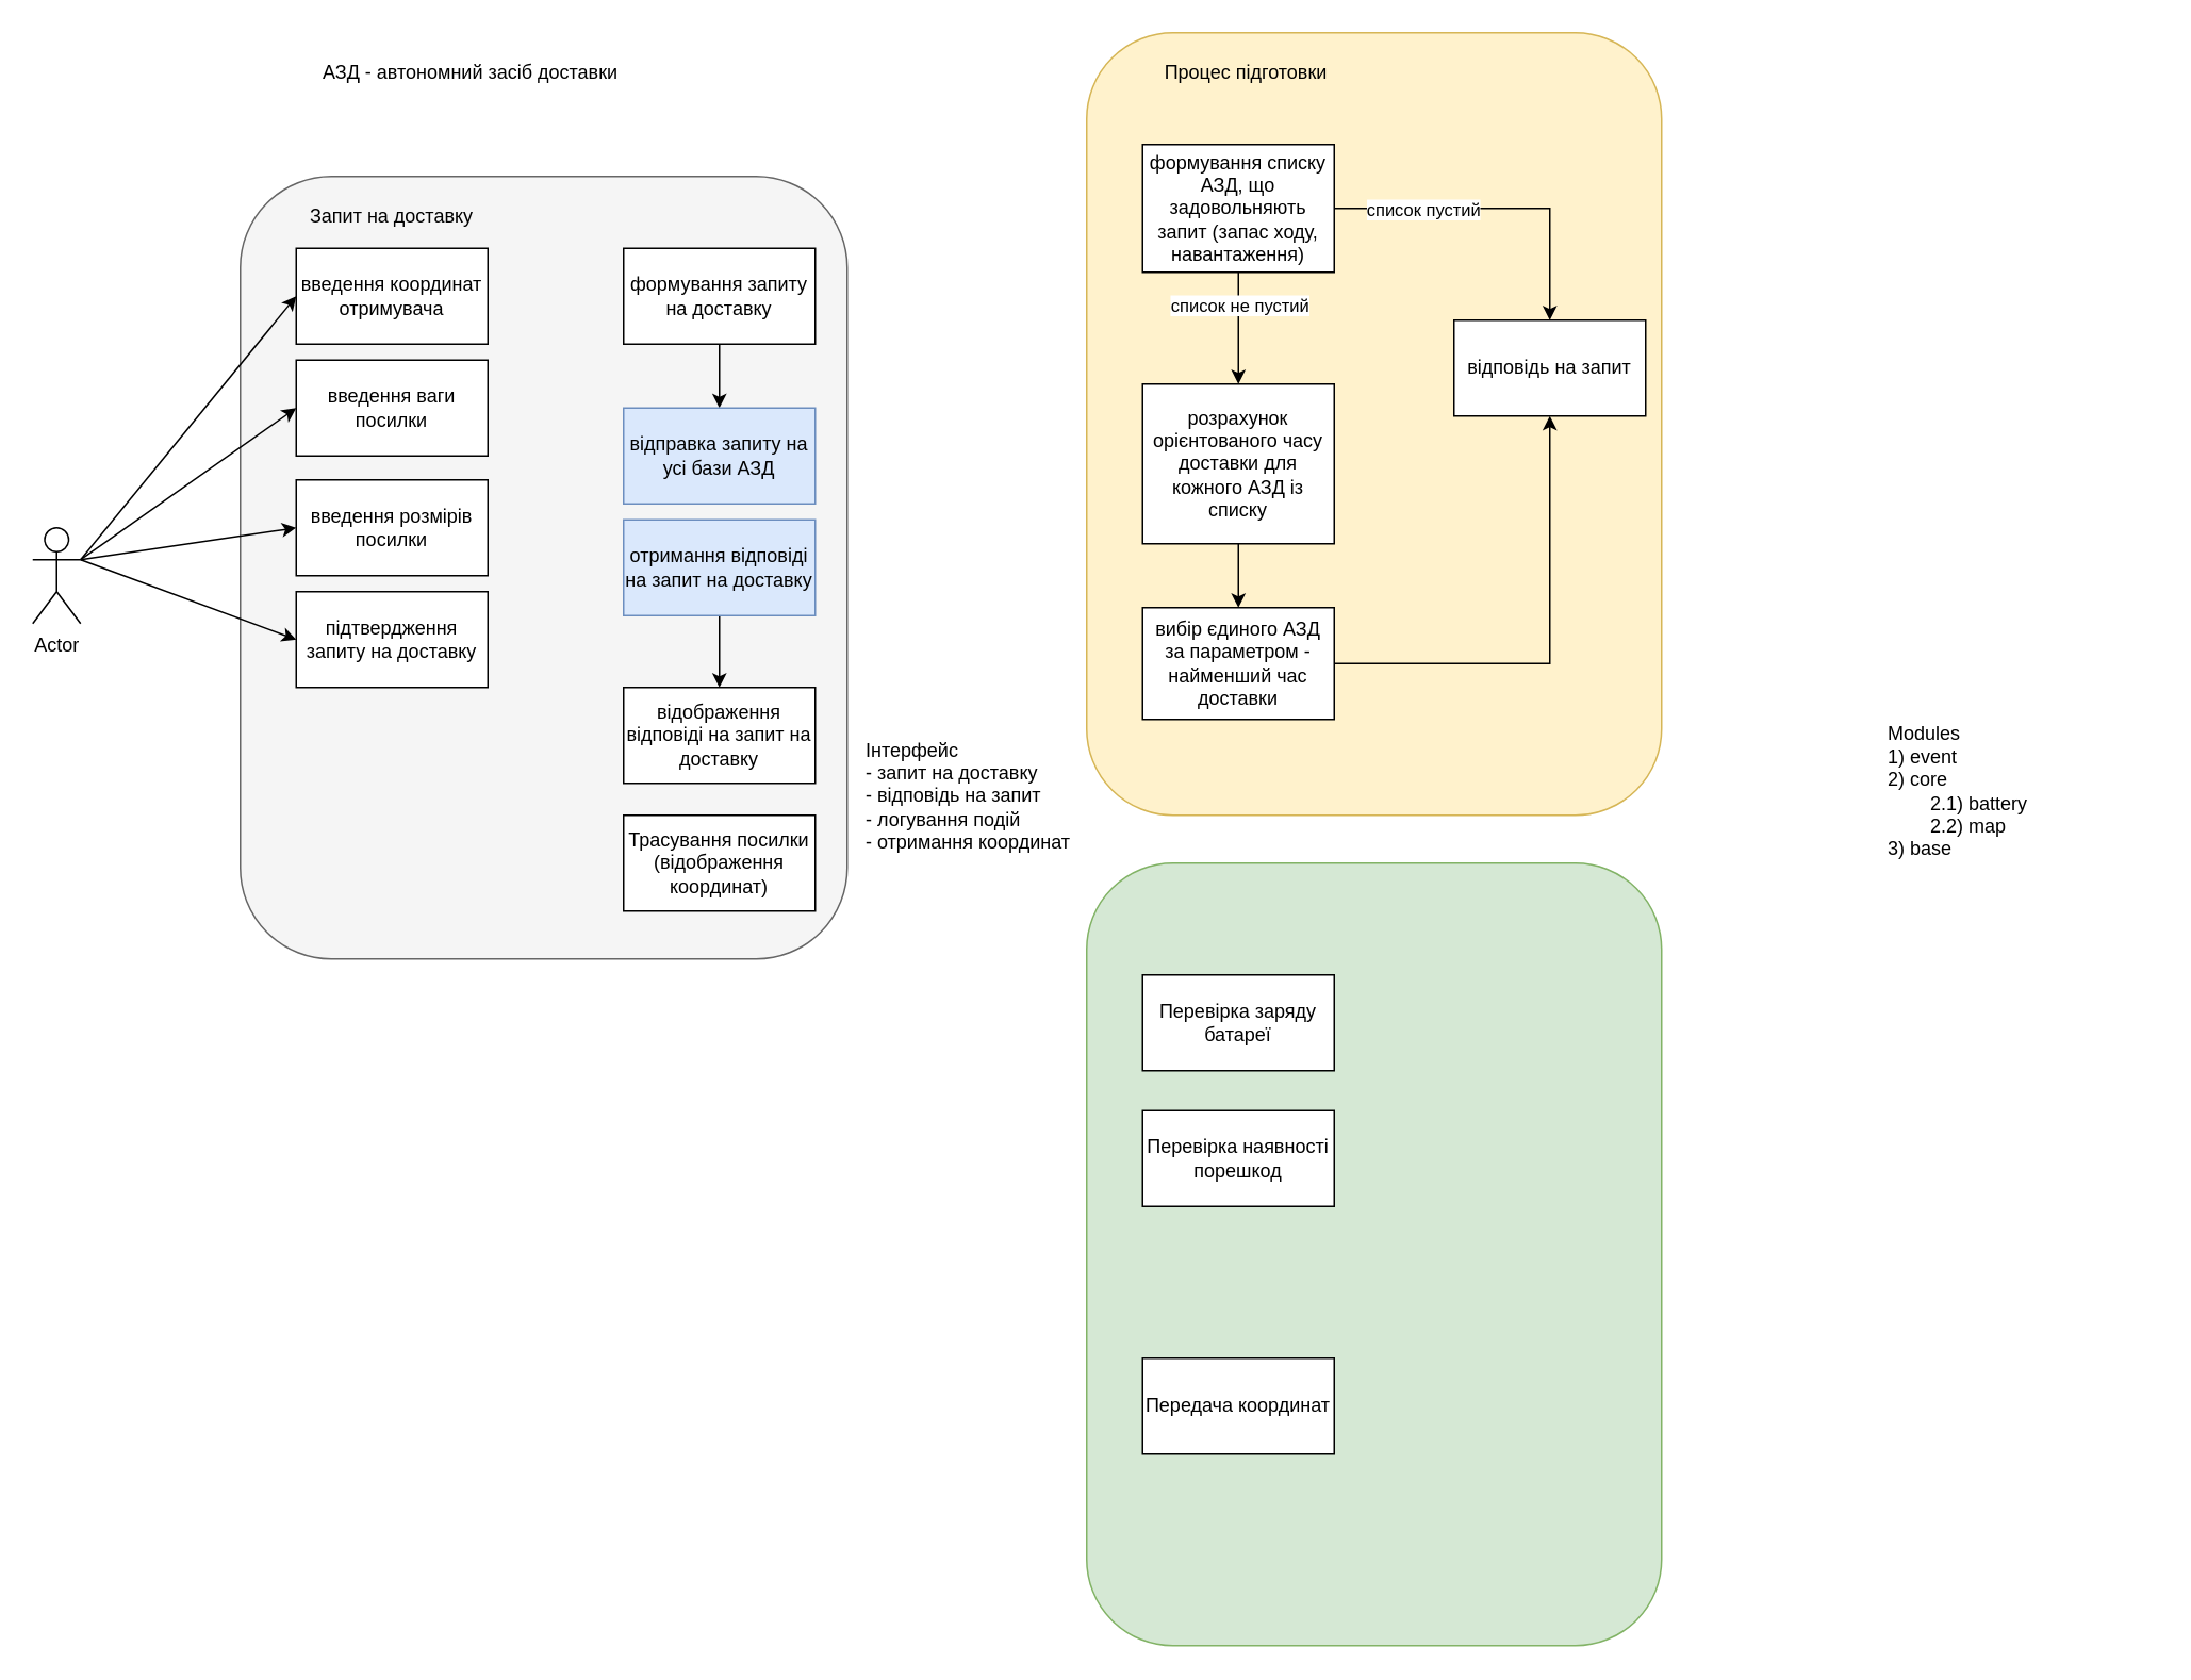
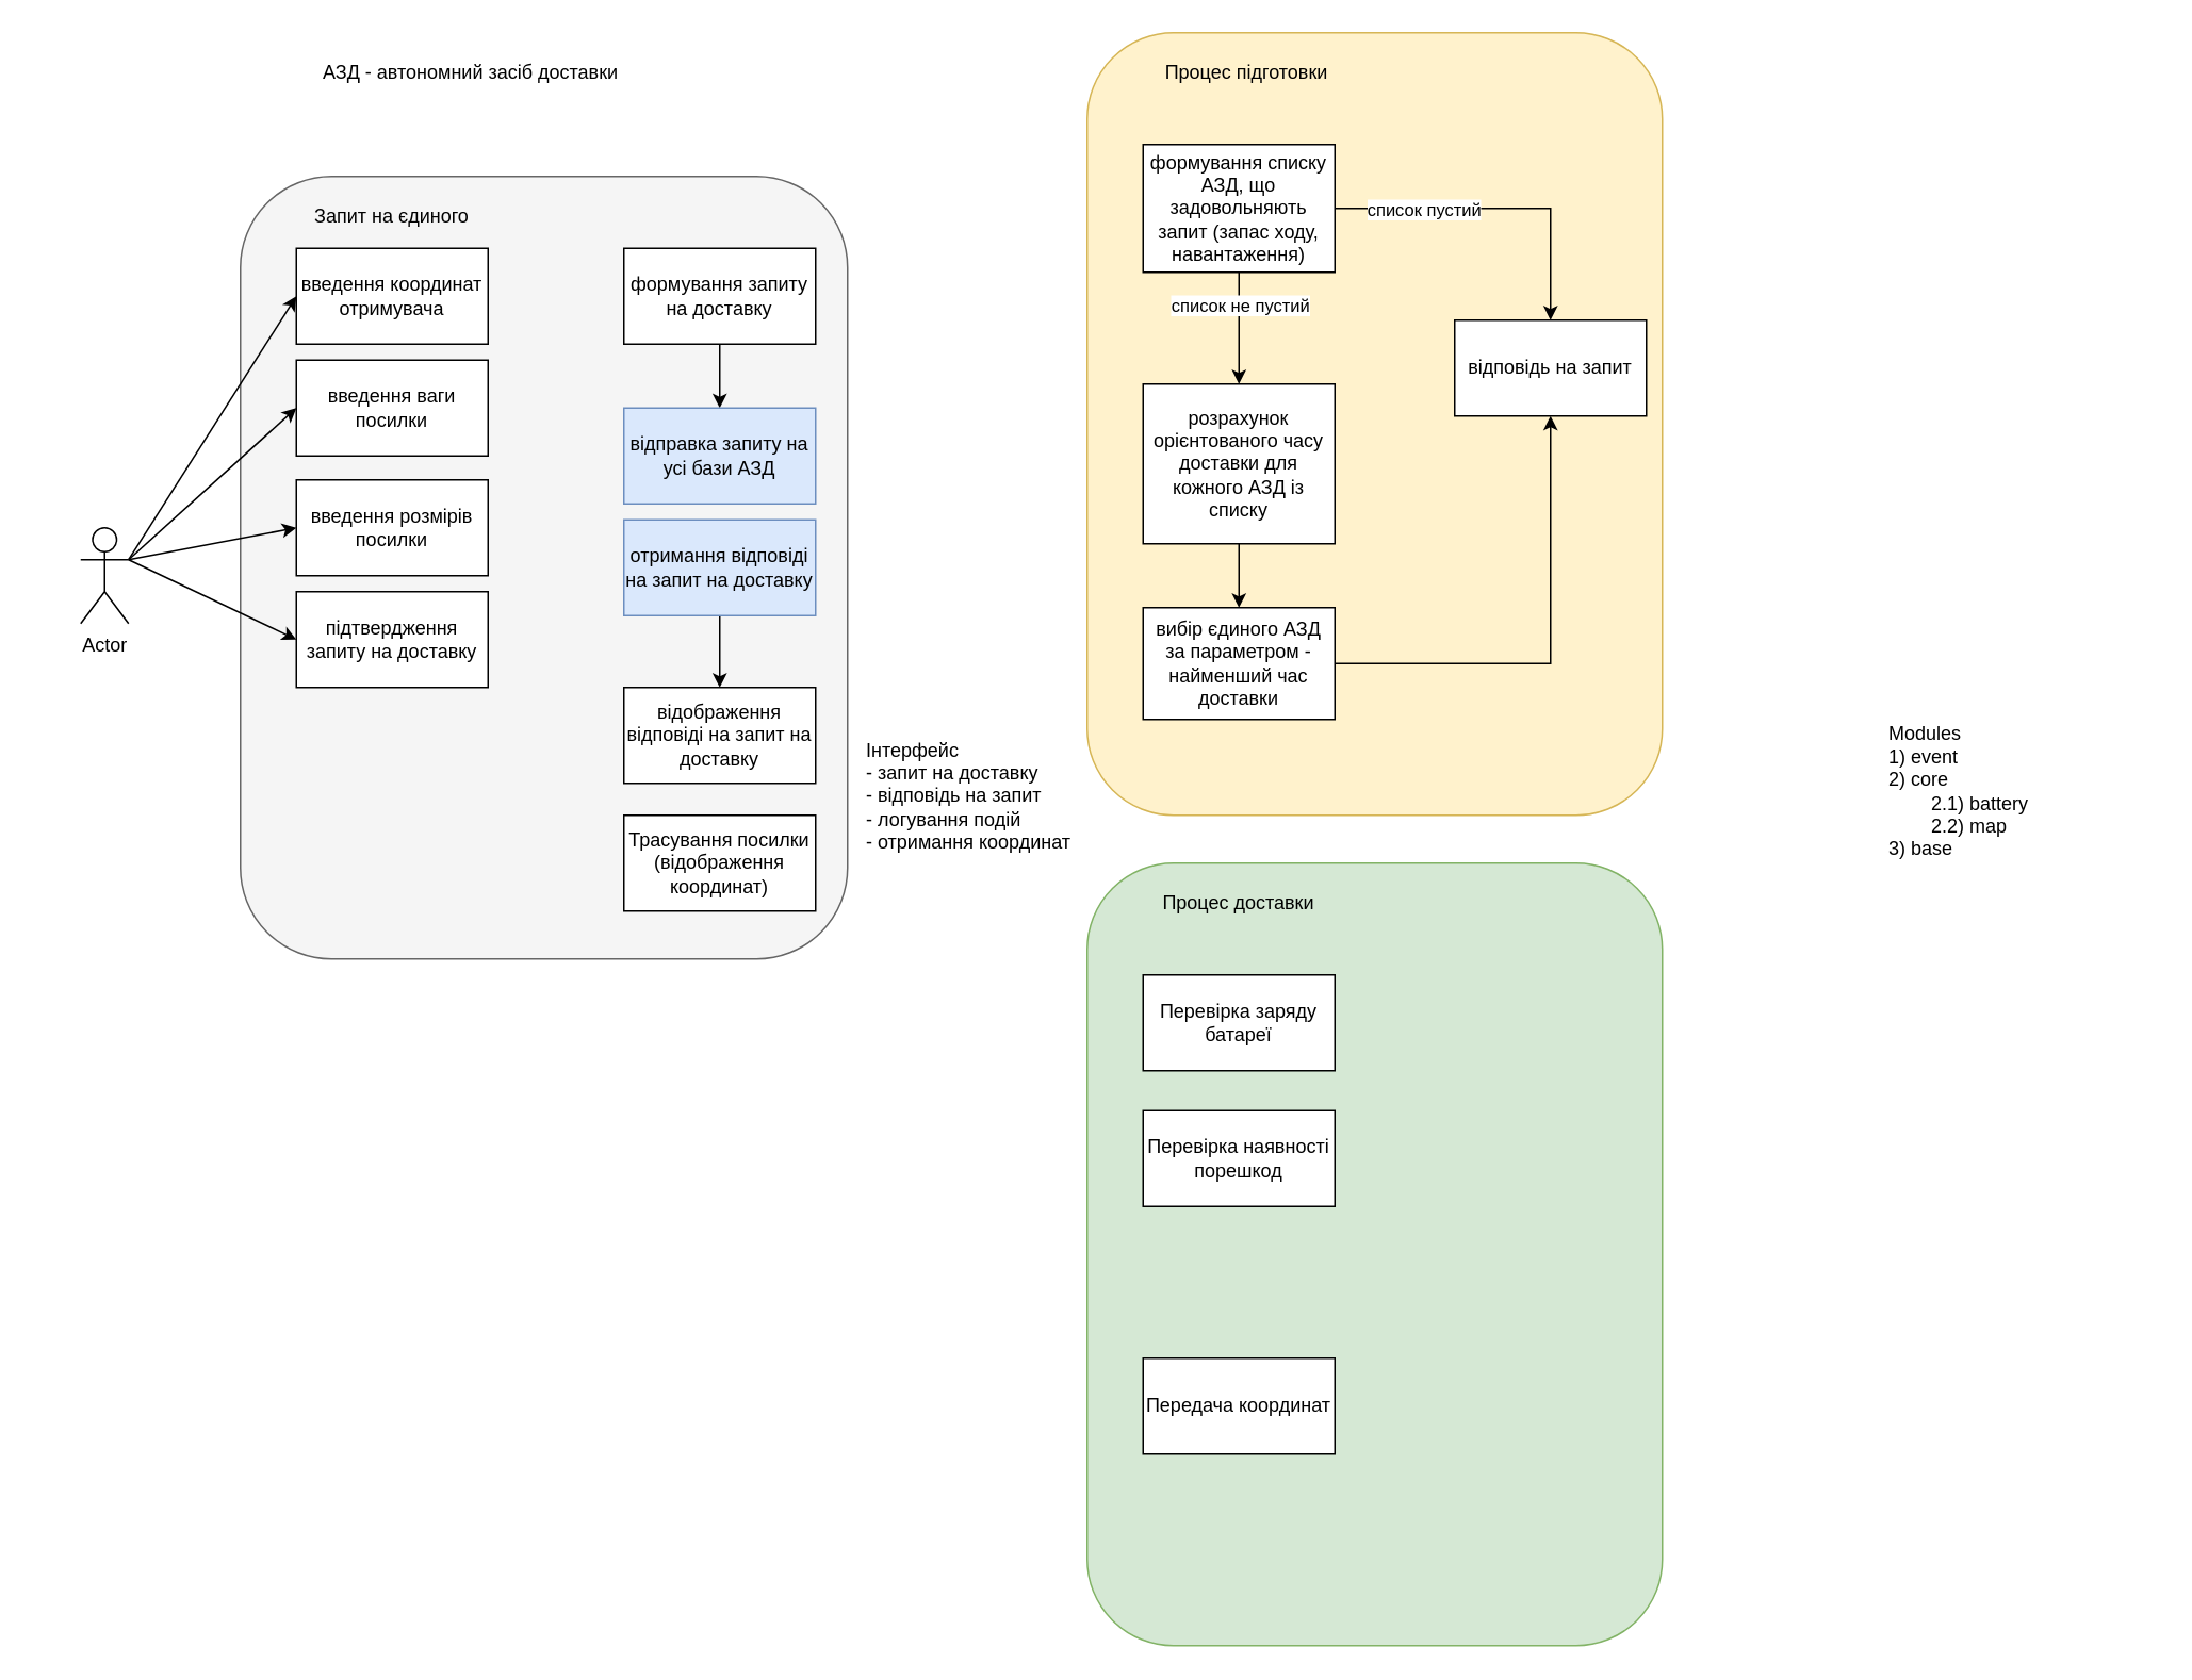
  <mxCell id="0" />
  <mxCell id="1" parent="0" />
  <mxCell id="2" value="" style="rounded=1;whiteSpace=wrap;html=1;fillColor=#d5e8d4;strokeColor=#82b366;" parent="1" vertex="1"><mxGeometry x="680" y="540" width="360" height="490" as="geometry" /></mxCell>
  <mxCell id="3" value="" style="rounded=1;whiteSpace=wrap;html=1;fillColor=#fff2cc;strokeColor=#d6b656;" parent="1" vertex="1"><mxGeometry x="680" y="20" width="360" height="490" as="geometry" /></mxCell>
  <mxCell id="4" value="" style="rounded=1;whiteSpace=wrap;html=1;fillColor=#f5f5f5;fontColor=#333333;strokeColor=#666666;" parent="1" vertex="1"><mxGeometry x="150" y="110" width="380" height="490" as="geometry" /></mxCell>
- <mxCell id="5" value="Actor" style="shape=umlActor;verticalLabelPosition=bottom;verticalAlign=top;html=1;outlineConnect=0;" parent="1" vertex="1"><mxGeometry x="20" y="330" width="30" height="60" as="geometry" /></mxCell>
+ <mxCell id="5" value="Actor" style="shape=umlActor;verticalLabelPosition=bottom;verticalAlign=top;html=1;outlineConnect=0;" parent="1" vertex="1"><mxGeometry x="50" y="330" width="30" height="60" as="geometry" /></mxCell>
  <mxCell id="6" value="введення координат отримувача" style="rounded=0;whiteSpace=wrap;html=1;" parent="1" vertex="1"><mxGeometry x="185" y="155" width="120" height="60" as="geometry" /></mxCell>
  <mxCell id="7" value="" style="edgeStyle=orthogonalEdgeStyle;rounded=0;orthogonalLoop=1;jettySize=auto;html=1;" parent="1" source="8" target="21" edge="1"><mxGeometry relative="1" as="geometry" /></mxCell>
  <mxCell id="8" value="розрахунок орієнтованого часу доставки для кожного АЗД із списку" style="rounded=0;whiteSpace=wrap;html=1;" parent="1" vertex="1"><mxGeometry x="715" y="240" width="120" height="100" as="geometry" /></mxCell>
  <mxCell id="9" value="введення ваги посилки" style="rounded=0;whiteSpace=wrap;html=1;" parent="1" vertex="1"><mxGeometry x="185" y="225" width="120" height="60" as="geometry" /></mxCell>
  <mxCell id="10" value="введення розмірів посилки" style="rounded=0;whiteSpace=wrap;html=1;" parent="1" vertex="1"><mxGeometry x="185" y="300" width="120" height="60" as="geometry" /></mxCell>
  <mxCell id="11" value="" style="edgeStyle=orthogonalEdgeStyle;rounded=0;orthogonalLoop=1;jettySize=auto;html=1;" parent="1" source="15" target="8" edge="1"><mxGeometry relative="1" as="geometry" /></mxCell>
  <mxCell id="12" value="список не пустий" style="edgeLabel;html=1;align=center;verticalAlign=middle;resizable=0;points=[];" parent="11" vertex="1" connectable="0"><mxGeometry x="-0.291" y="-3" relative="1" as="geometry"><mxPoint x="3" y="-5" as="offset" /></mxGeometry></mxCell>
  <mxCell id="13" value="" style="edgeStyle=orthogonalEdgeStyle;rounded=0;orthogonalLoop=1;jettySize=auto;html=1;" parent="1" source="15" target="26" edge="1"><mxGeometry relative="1" as="geometry" /></mxCell>
  <mxCell id="14" value="список пустий" style="edgeLabel;html=1;align=center;verticalAlign=middle;resizable=0;points=[];" parent="13" vertex="1" connectable="0"><mxGeometry x="-0.136" y="-1" relative="1" as="geometry"><mxPoint x="-34" y="-1" as="offset" /></mxGeometry></mxCell>
  <mxCell id="15" value="формування списку АЗД, що задовольняють запит (запас ходу, навантаження)" style="rounded=0;whiteSpace=wrap;html=1;" parent="1" vertex="1"><mxGeometry x="715" y="90" width="120" height="80" as="geometry" /></mxCell>
  <mxCell id="16" value="Перевірка заряду батареї" style="rounded=0;whiteSpace=wrap;html=1;" parent="1" vertex="1"><mxGeometry x="715" y="610" width="120" height="60" as="geometry" /></mxCell>
+ <mxCell id="17" value="Процес доставки" style="text;html=1;align=center;verticalAlign=middle;whiteSpace=wrap;rounded=0;" parent="1" vertex="1"><mxGeometry x="700" y="550" width="150" height="30" as="geometry" /></mxCell>
  <mxCell id="18" value="Процес підготовки&lt;span style=&quot;color: rgba(0, 0, 0, 0); font-family: monospace; font-size: 0px; text-align: start; text-wrap: nowrap;&quot;&gt;%3CmxGraphModel%3E%3Croot%3E%3CmxCell%20id%3D%220%22%2F%3E%3CmxCell%20id%3D%221%22%20parent%3D%220%22%2F%3E%3CmxCell%20id%3D%222%22%20value%3D%22%D0%9F%D1%80%D0%BE%D1%86%D0%B5%D1%81%20%D0%B4%D0%BE%D1%81%D1%82%D0%B0%D0%B2%D0%BA%D0%B8%22%20style%3D%22text%3Bhtml%3D1%3Balign%3Dcenter%3BverticalAlign%3Dmiddle%3BwhiteSpace%3Dwrap%3Brounded%3D0%3B%22%20vertex%3D%221%22%20parent%3D%221%22%3E%3CmxGeometry%20x%3D%22680%22%20y%3D%22120%22%20width%3D%22150%22%20height%3D%2230%22%20as%3D%22geometry%22%2F%3E%3C%2FmxCell%3E%3C%2Froot%3E%3C%2FmxGraphModel%3E&lt;/span&gt;" style="text;html=1;align=center;verticalAlign=middle;whiteSpace=wrap;rounded=0;" parent="1" vertex="1"><mxGeometry x="705" y="30" width="150" height="30" as="geometry" /></mxCell>
- <mxCell id="19" value="Запит на доставку" style="text;html=1;align=center;verticalAlign=middle;whiteSpace=wrap;rounded=0;" parent="1" vertex="1"><mxGeometry x="170" y="120" width="150" height="30" as="geometry" /></mxCell>
+ <mxCell id="19" value="Запит на єдиного" style="text;html=1;align=center;verticalAlign=middle;whiteSpace=wrap;rounded=0;" parent="1" vertex="1"><mxGeometry x="170" y="120" width="150" height="30" as="geometry" /></mxCell>
  <mxCell id="20" style="edgeStyle=orthogonalEdgeStyle;rounded=0;orthogonalLoop=1;jettySize=auto;html=1;" parent="1" source="21" target="26" edge="1"><mxGeometry relative="1" as="geometry" /></mxCell>
  <mxCell id="21" value="вибір єдиного АЗД за параметром - найменший час доставки" style="rounded=0;whiteSpace=wrap;html=1;" parent="1" vertex="1"><mxGeometry x="715" y="380" width="120" height="70" as="geometry" /></mxCell>
  <mxCell id="22" value="АЗД - автономний засіб доставки" style="text;html=1;align=left;verticalAlign=middle;whiteSpace=wrap;rounded=0;" parent="1" vertex="1"><mxGeometry x="200" y="30" width="430" height="30" as="geometry" /></mxCell>
  <mxCell id="23" value="" style="endArrow=classic;html=1;rounded=0;exitX=1;exitY=0.333;exitDx=0;exitDy=0;exitPerimeter=0;entryX=0;entryY=0.5;entryDx=0;entryDy=0;" parent="1" source="5" target="6" edge="1"><mxGeometry width="50" height="50" relative="1" as="geometry"><mxPoint x="40" y="220" as="sourcePoint" /><mxPoint x="90" y="170" as="targetPoint" /></mxGeometry></mxCell>
  <mxCell id="24" value="" style="endArrow=classic;html=1;rounded=0;exitX=1;exitY=0.333;exitDx=0;exitDy=0;exitPerimeter=0;entryX=0;entryY=0.5;entryDx=0;entryDy=0;" parent="1" source="5" target="9" edge="1"><mxGeometry width="50" height="50" relative="1" as="geometry"><mxPoint x="110" y="330" as="sourcePoint" /><mxPoint x="195" y="220" as="targetPoint" /></mxGeometry></mxCell>
  <mxCell id="25" value="" style="endArrow=classic;html=1;rounded=0;entryX=0;entryY=0.5;entryDx=0;entryDy=0;exitX=1;exitY=0.333;exitDx=0;exitDy=0;exitPerimeter=0;" parent="1" source="5" target="10" edge="1"><mxGeometry width="50" height="50" relative="1" as="geometry"><mxPoint x="100" y="320" as="sourcePoint" /><mxPoint x="195" y="310" as="targetPoint" /></mxGeometry></mxCell>
  <mxCell id="26" value="відповідь на запит" style="rounded=0;whiteSpace=wrap;html=1;" parent="1" vertex="1"><mxGeometry x="910" y="200" width="120" height="60" as="geometry" /></mxCell>
  <mxCell id="27" value="" style="edgeStyle=orthogonalEdgeStyle;rounded=0;orthogonalLoop=1;jettySize=auto;html=1;" parent="1" source="28" target="32" edge="1"><mxGeometry relative="1" as="geometry" /></mxCell>
  <mxCell id="28" value="отримання відповіді на запит на доставку" style="rounded=0;whiteSpace=wrap;html=1;fillColor=#dae8fc;strokeColor=#6c8ebf;" parent="1" vertex="1"><mxGeometry x="390" y="325" width="120" height="60" as="geometry" /></mxCell>
  <mxCell id="29" value="" style="edgeStyle=orthogonalEdgeStyle;rounded=0;orthogonalLoop=1;jettySize=auto;html=1;" parent="1" source="30" target="31" edge="1"><mxGeometry relative="1" as="geometry" /></mxCell>
  <mxCell id="30" value="формування запиту на доставку" style="rounded=0;whiteSpace=wrap;html=1;" parent="1" vertex="1"><mxGeometry x="390" y="155" width="120" height="60" as="geometry" /></mxCell>
  <mxCell id="31" value="відправка запиту на усі бази АЗД" style="rounded=0;whiteSpace=wrap;html=1;fillColor=#dae8fc;strokeColor=#6c8ebf;" parent="1" vertex="1"><mxGeometry x="390" y="255" width="120" height="60" as="geometry" /></mxCell>
  <mxCell id="32" value="відображення відповіді на запит на доставку" style="rounded=0;whiteSpace=wrap;html=1;" parent="1" vertex="1"><mxGeometry x="390" y="430" width="120" height="60" as="geometry" /></mxCell>
  <mxCell id="33" value="підтвердження запиту на доставку" style="rounded=0;whiteSpace=wrap;html=1;" parent="1" vertex="1"><mxGeometry x="185" y="370" width="120" height="60" as="geometry" /></mxCell>
  <mxCell id="34" value="Перевірка наявності порешкод" style="rounded=0;whiteSpace=wrap;html=1;" vertex="1" parent="1"><mxGeometry x="715" y="695" width="120" height="60" as="geometry" /></mxCell>
  <mxCell id="35" value="" style="endArrow=classic;html=1;rounded=0;entryX=0;entryY=0.5;entryDx=0;entryDy=0;exitX=1;exitY=0.333;exitDx=0;exitDy=0;exitPerimeter=0;" edge="1" parent="1" source="5" target="33"><mxGeometry width="50" height="50" relative="1" as="geometry"><mxPoint x="60" y="360" as="sourcePoint" /><mxPoint x="195" y="400" as="targetPoint" /></mxGeometry></mxCell>
  <mxCell id="36" value="Трасування посилки&lt;br&gt;(відображення координат)" style="rounded=0;whiteSpace=wrap;html=1;" vertex="1" parent="1"><mxGeometry x="390" y="510" width="120" height="60" as="geometry" /></mxCell>
  <mxCell id="37" value="Інтерфейс&lt;div&gt;- запит на доставку&lt;br&gt;- відповідь на запит&lt;/div&gt;&lt;div&gt;- логування подій&lt;/div&gt;&lt;div&gt;- отримання координат&lt;/div&gt;" style="text;html=1;align=left;verticalAlign=middle;whiteSpace=wrap;rounded=0;" vertex="1" parent="1"><mxGeometry x="540" y="445" width="130" height="105" as="geometry" /></mxCell>
  <mxCell id="38" value="Передача координат" style="rounded=0;whiteSpace=wrap;html=1;" vertex="1" parent="1"><mxGeometry x="715" y="850" width="120" height="60" as="geometry" /></mxCell>
  <mxCell id="39" value="&lt;div&gt;Modules&amp;nbsp;&lt;/div&gt;&lt;div&gt;1) event&lt;/div&gt;&lt;div&gt;2) core&lt;/div&gt;&lt;div&gt;&lt;span style=&quot;white-space: pre;&quot;&gt;&#09;&lt;/span&gt;2.1) battery&lt;/div&gt;&lt;div style=&quot;&quot;&gt;&lt;span style=&quot;white-space: pre;&quot;&gt;&#09;&lt;/span&gt;2.2) map&lt;/div&gt;&lt;div&gt;3) base&lt;/div&gt;" style="text;html=1;align=left;verticalAlign=middle;whiteSpace=wrap;rounded=0;" vertex="1" parent="1"><mxGeometry x="1180" y="430" width="170" height="130" as="geometry" /></mxCell>
